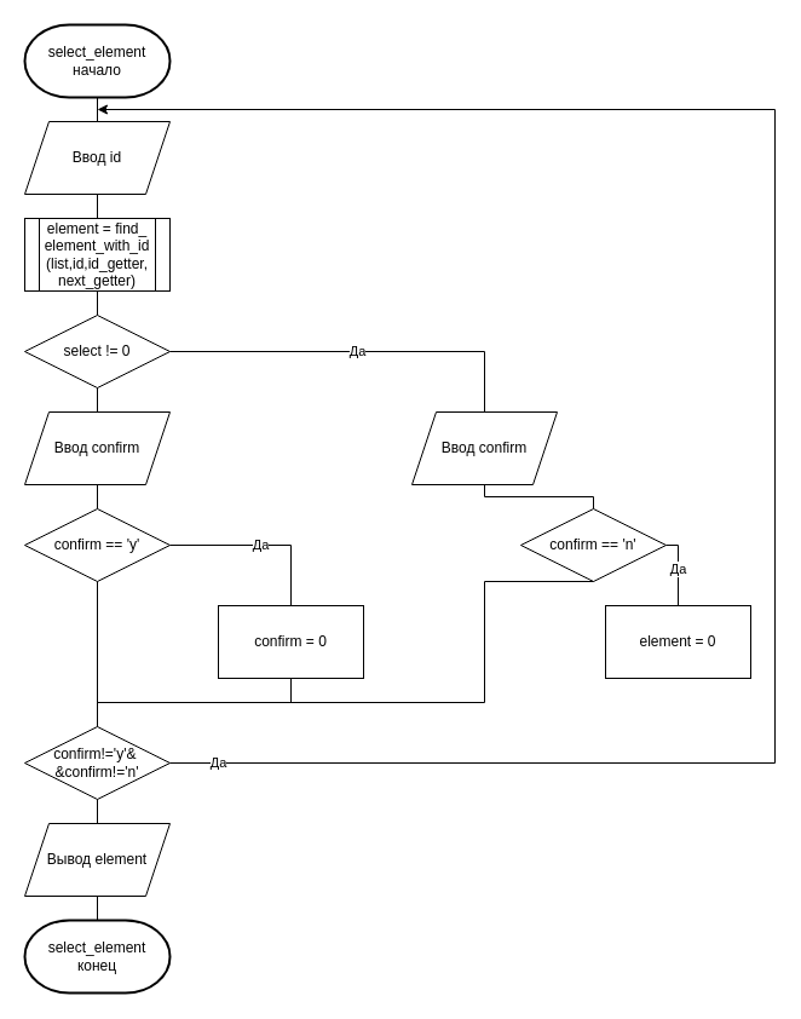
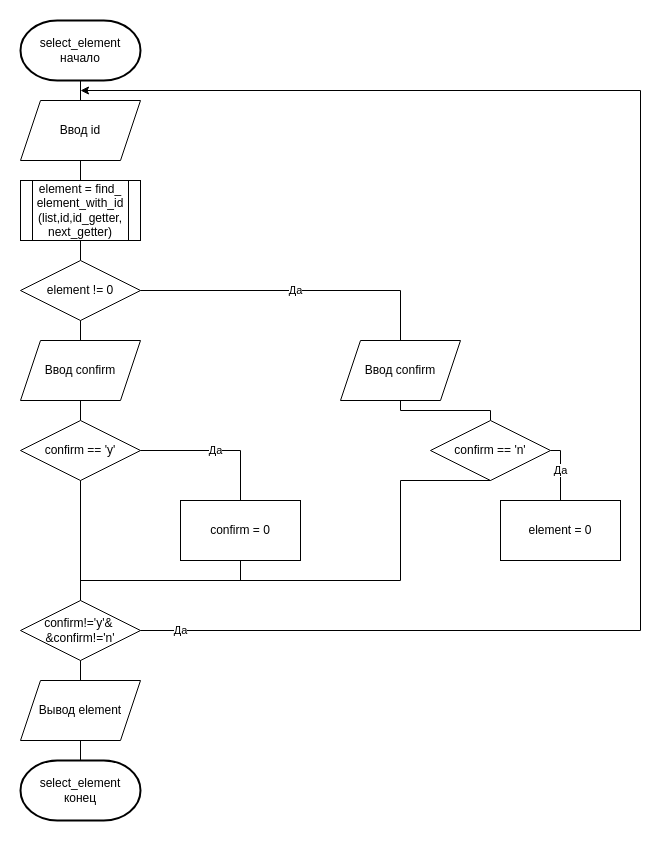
  <mxCell id="0" />
  <mxCell id="1" parent="0" />
  <mxCell id="2" value="select_element&lt;br&gt;начало" style="strokeWidth=2;html=1;shape=mxgraph.flowchart.terminator;whiteSpace=wrap;" parent="1" vertex="1"><mxGeometry x="20" y="20" width="120" height="60" as="geometry" /></mxCell>
  <mxCell id="3" value="" style="endArrow=none;html=1;rounded=0;edgeStyle=orthogonalEdgeStyle;entryX=0.5;entryY=1;entryDx=0;entryDy=0;entryPerimeter=0;exitX=0.5;exitY=0;exitDx=0;exitDy=0;" parent="1" source="4" target="2" edge="1"><mxGeometry width="50" height="50" relative="1" as="geometry"><mxPoint x="80" y="100" as="sourcePoint" /><mxPoint x="80" y="100" as="targetPoint" /><Array as="points" /></mxGeometry></mxCell>
  <mxCell id="4" value="Ввод id" style="shape=parallelogram;perimeter=parallelogramPerimeter;whiteSpace=wrap;html=1;fixedSize=1;" parent="1" vertex="1"><mxGeometry x="20" y="100" width="120" height="60" as="geometry" /></mxCell>
  <mxCell id="5" value="" style="endArrow=none;html=1;rounded=0;edgeStyle=orthogonalEdgeStyle;entryX=0.5;entryY=1;entryDx=0;entryDy=0;exitX=0.5;exitY=0;exitDx=0;exitDy=0;" parent="1" source="6" target="4" edge="1"><mxGeometry width="50" height="50" relative="1" as="geometry"><mxPoint x="80" y="180" as="sourcePoint" /><mxPoint x="90" y="250" as="targetPoint" /><Array as="points" /></mxGeometry></mxCell>
  <mxCell id="6" value="element = find_&lt;br&gt;element_with_id&lt;br&gt;(list,id,id_getter,&lt;br&gt;next_getter)" style="shape=process;whiteSpace=wrap;html=1;backgroundOutline=1;" parent="1" vertex="1"><mxGeometry x="20" y="180" width="120" height="60" as="geometry" /></mxCell>
  <mxCell id="7" value="" style="endArrow=none;html=1;rounded=0;edgeStyle=orthogonalEdgeStyle;entryX=0.5;entryY=1;entryDx=0;entryDy=0;exitX=0.5;exitY=0;exitDx=0;exitDy=0;" parent="1" source="8" target="6" edge="1"><mxGeometry width="50" height="50" relative="1" as="geometry"><mxPoint x="80" y="260" as="sourcePoint" /><mxPoint x="90" y="250" as="targetPoint" /><Array as="points" /></mxGeometry></mxCell>
- <mxCell id="8" value="select != 0" style="rhombus;whiteSpace=wrap;html=1;" parent="1" vertex="1"><mxGeometry x="20" y="260" width="120" height="60" as="geometry" /></mxCell>
+ <mxCell id="8" value="element != 0" style="rhombus;whiteSpace=wrap;html=1;" parent="1" vertex="1"><mxGeometry x="20" y="260" width="120" height="60" as="geometry" /></mxCell>
  <mxCell id="9" value="" style="endArrow=none;html=1;rounded=0;edgeStyle=orthogonalEdgeStyle;entryX=0.5;entryY=1;entryDx=0;entryDy=0;exitX=0.5;exitY=0;exitDx=0;exitDy=0;" parent="1" source="17" target="8" edge="1"><mxGeometry width="50" height="50" relative="1" as="geometry"><mxPoint x="80" y="340" as="sourcePoint" /><mxPoint x="120" y="360" as="targetPoint" /><Array as="points" /></mxGeometry></mxCell>
  <mxCell id="10" value="Да" style="endArrow=none;html=1;rounded=0;edgeStyle=orthogonalEdgeStyle;entryX=1;entryY=0.5;entryDx=0;entryDy=0;exitX=0.5;exitY=0;exitDx=0;exitDy=0;" parent="1" source="11" target="8" edge="1"><mxGeometry width="50" height="50" relative="1" as="geometry"><mxPoint x="240" y="340" as="sourcePoint" /><mxPoint x="220" y="320" as="targetPoint" /><Array as="points"><mxPoint x="400" y="290" /></Array></mxGeometry></mxCell>
  <mxCell id="11" value="Ввод confirm" style="shape=parallelogram;perimeter=parallelogramPerimeter;whiteSpace=wrap;html=1;fixedSize=1;" parent="1" vertex="1"><mxGeometry x="340" y="340" width="120" height="60" as="geometry" /></mxCell>
  <mxCell id="12" value="" style="endArrow=none;html=1;rounded=0;edgeStyle=orthogonalEdgeStyle;entryX=0.5;entryY=1;entryDx=0;entryDy=0;exitX=0.5;exitY=0;exitDx=0;exitDy=0;" parent="1" source="13" target="11" edge="1"><mxGeometry width="50" height="50" relative="1" as="geometry"><mxPoint x="400" y="420" as="sourcePoint" /><mxPoint x="410" y="490" as="targetPoint" /><Array as="points" /></mxGeometry></mxCell>
  <mxCell id="13" value="confirm == 'n'" style="rhombus;whiteSpace=wrap;html=1;" parent="1" vertex="1"><mxGeometry x="430" y="420" width="120" height="60" as="geometry" /></mxCell>
  <mxCell id="14" value="" style="endArrow=none;html=1;rounded=0;edgeStyle=orthogonalEdgeStyle;entryX=0.5;entryY=1;entryDx=0;entryDy=0;exitX=0.5;exitY=0;exitDx=0;exitDy=0;" parent="1" source="24" target="13" edge="1"><mxGeometry width="50" height="50" relative="1" as="geometry"><mxPoint x="400" y="500" as="sourcePoint" /><mxPoint x="440" y="520" as="targetPoint" /><Array as="points"><mxPoint x="80" y="580" /><mxPoint x="400" y="580" /></Array></mxGeometry></mxCell>
  <mxCell id="15" value="Да" style="endArrow=none;html=1;rounded=0;edgeStyle=orthogonalEdgeStyle;entryX=1;entryY=0.5;entryDx=0;entryDy=0;exitX=0.5;exitY=0;exitDx=0;exitDy=0;" parent="1" source="16" target="13" edge="1"><mxGeometry width="50" height="50" relative="1" as="geometry"><mxPoint x="560" y="500" as="sourcePoint" /><mxPoint x="540" y="480" as="targetPoint" /><Array as="points"><mxPoint x="560" y="450" /></Array></mxGeometry></mxCell>
  <mxCell id="16" value="element = 0" style="rounded=0;whiteSpace=wrap;html=1;" parent="1" vertex="1"><mxGeometry x="500" y="500" width="120" height="60" as="geometry" /></mxCell>
  <mxCell id="17" value="Ввод confirm" style="shape=parallelogram;perimeter=parallelogramPerimeter;whiteSpace=wrap;html=1;fixedSize=1;" parent="1" vertex="1"><mxGeometry x="20" y="340" width="120" height="60" as="geometry" /></mxCell>
  <mxCell id="18" value="" style="endArrow=none;html=1;rounded=0;edgeStyle=orthogonalEdgeStyle;entryX=0.5;entryY=1;entryDx=0;entryDy=0;exitX=0.5;exitY=0;exitDx=0;exitDy=0;" parent="1" source="19" target="17" edge="1"><mxGeometry width="50" height="50" relative="1" as="geometry"><mxPoint x="80" y="420" as="sourcePoint" /><mxPoint x="90" y="490" as="targetPoint" /><Array as="points" /></mxGeometry></mxCell>
  <mxCell id="19" value="confirm == 'y'" style="rhombus;whiteSpace=wrap;html=1;" parent="1" vertex="1"><mxGeometry x="20" y="420" width="120" height="60" as="geometry" /></mxCell>
  <mxCell id="20" value="" style="endArrow=none;html=1;rounded=0;edgeStyle=orthogonalEdgeStyle;entryX=0.5;entryY=1;entryDx=0;entryDy=0;exitX=0.5;exitY=0;exitDx=0;exitDy=0;" parent="1" source="24" target="19" edge="1"><mxGeometry width="50" height="50" relative="1" as="geometry"><mxPoint x="80" y="500" as="sourcePoint" /><mxPoint x="120" y="520" as="targetPoint" /><Array as="points" /></mxGeometry></mxCell>
  <mxCell id="21" value="Да" style="endArrow=none;html=1;rounded=0;edgeStyle=orthogonalEdgeStyle;entryX=1;entryY=0.5;entryDx=0;entryDy=0;exitX=0.5;exitY=0;exitDx=0;exitDy=0;" parent="1" source="22" target="19" edge="1"><mxGeometry width="50" height="50" relative="1" as="geometry"><mxPoint x="240" y="500" as="sourcePoint" /><mxPoint x="220" y="480" as="targetPoint" /><Array as="points"><mxPoint x="240" y="450" /></Array></mxGeometry></mxCell>
  <mxCell id="22" value="confirm = 0" style="rounded=0;whiteSpace=wrap;html=1;" parent="1" vertex="1"><mxGeometry x="180" y="500" width="120" height="60" as="geometry" /></mxCell>
  <mxCell id="23" value="" style="endArrow=none;html=1;rounded=0;edgeStyle=orthogonalEdgeStyle;entryX=0.5;entryY=1;entryDx=0;entryDy=0;exitX=0.5;exitY=0;exitDx=0;exitDy=0;" parent="1" source="24" target="22" edge="1"><mxGeometry width="50" height="50" relative="1" as="geometry"><mxPoint x="240" y="580" as="sourcePoint" /><mxPoint x="290" y="590" as="targetPoint" /><Array as="points"><mxPoint x="80" y="580" /><mxPoint x="240" y="580" /></Array></mxGeometry></mxCell>
  <mxCell id="24" value="&lt;br&gt;confirm!='y'&amp;amp;&amp;nbsp;&lt;br&gt;&amp;amp;confirm!='n'&lt;br&gt;&lt;br&gt;" style="rhombus;whiteSpace=wrap;html=1;" parent="1" vertex="1"><mxGeometry x="20" y="600" width="120" height="60" as="geometry" /></mxCell>
  <mxCell id="25" value="" style="endArrow=none;html=1;rounded=0;edgeStyle=orthogonalEdgeStyle;entryX=0.5;entryY=1;entryDx=0;entryDy=0;exitX=0.5;exitY=0;exitDx=0;exitDy=0;" parent="1" source="27" target="24" edge="1"><mxGeometry width="50" height="50" relative="1" as="geometry"><mxPoint x="80" y="680" as="sourcePoint" /><mxPoint x="120" y="700" as="targetPoint" /><Array as="points" /></mxGeometry></mxCell>
  <mxCell id="26" value="Да" style="endArrow=none;html=1;rounded=0;edgeStyle=orthogonalEdgeStyle;entryX=1;entryY=0.5;entryDx=0;entryDy=0;startArrow=classic;startFill=1;" parent="1" target="24" edge="1"><mxGeometry x="0.95" width="50" height="50" relative="1" as="geometry"><mxPoint x="80" y="90" as="sourcePoint" /><mxPoint x="220" y="660" as="targetPoint" /><Array as="points"><mxPoint x="640" y="90" /><mxPoint x="640" y="630" /></Array><mxPoint as="offset" /></mxGeometry></mxCell>
  <mxCell id="27" value="Вывод element" style="shape=parallelogram;perimeter=parallelogramPerimeter;whiteSpace=wrap;html=1;fixedSize=1;" parent="1" vertex="1"><mxGeometry x="20" y="680" width="120" height="60" as="geometry" /></mxCell>
  <mxCell id="28" value="" style="endArrow=none;html=1;rounded=0;edgeStyle=orthogonalEdgeStyle;entryX=0.5;entryY=1;entryDx=0;entryDy=0;exitX=0.5;exitY=0;exitDx=0;exitDy=0;exitPerimeter=0;" parent="1" source="29" target="27" edge="1"><mxGeometry width="50" height="50" relative="1" as="geometry"><mxPoint x="80" y="760" as="sourcePoint" /><mxPoint x="90" y="830" as="targetPoint" /><Array as="points" /></mxGeometry></mxCell>
  <mxCell id="29" value="select_element&lt;br&gt;конец" style="strokeWidth=2;html=1;shape=mxgraph.flowchart.terminator;whiteSpace=wrap;" parent="1" vertex="1"><mxGeometry x="20" y="760" width="120" height="60" as="geometry" /></mxCell>
